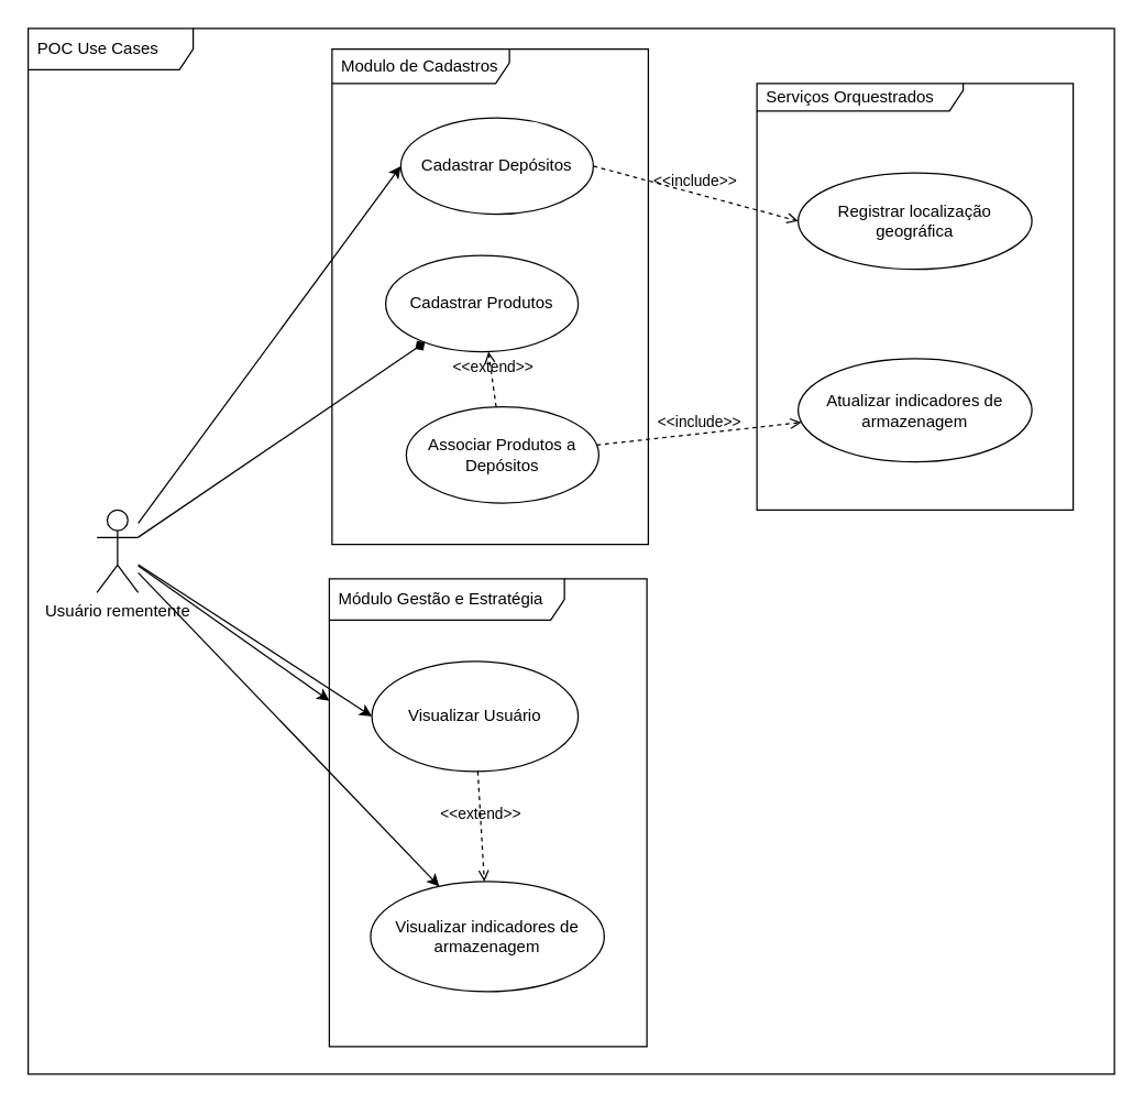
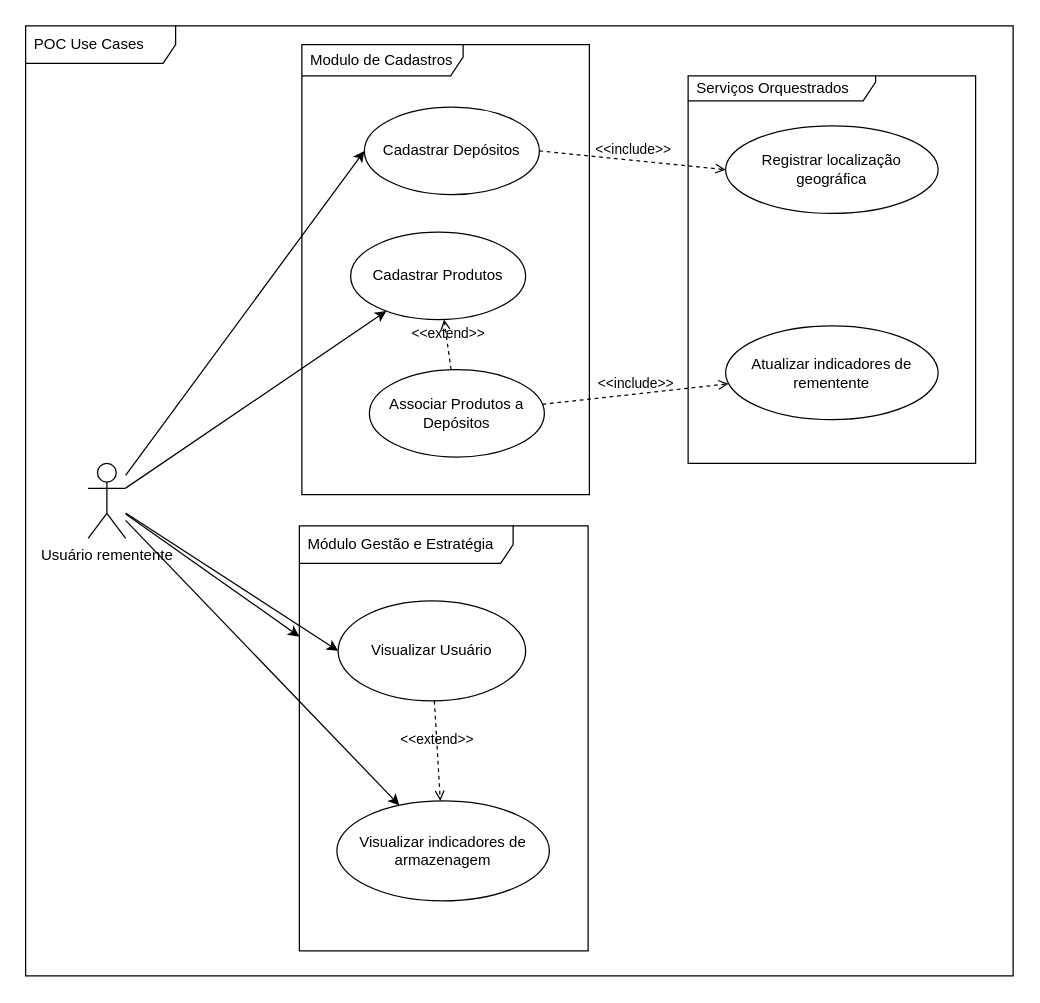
  <mxCell id="0" />
  <mxCell id="1" parent="0" />
  <mxCell id="2" value="" style="group" vertex="1" connectable="0" parent="1"><mxGeometry x="20" y="20" width="790" height="760" as="geometry" /></mxCell>
  <mxCell id="3" value="POC Use Cases" style="shape=umlFrame;whiteSpace=wrap;html=1;width=120;height=30;boundedLbl=1;verticalAlign=middle;align=left;spacingLeft=5;" parent="2" vertex="1"><mxGeometry width="790" height="760" as="geometry" /></mxCell>
  <mxCell id="4" value="Módulo Gestão e Estratégia" style="shape=umlFrame;whiteSpace=wrap;html=1;width=171;height=30;boundedLbl=1;verticalAlign=middle;align=left;spacingLeft=5;" vertex="1" parent="2"><mxGeometry x="219" y="400" width="231" height="340" as="geometry" /></mxCell>
  <mxCell id="5" value="Usuário rementente&lt;br&gt;&lt;br&gt;" style="shape=umlActor;verticalLabelPosition=bottom;verticalAlign=top;html=1;" parent="2" vertex="1"><mxGeometry x="50" y="350" width="30" height="60" as="geometry" /></mxCell>
  <mxCell id="6" value="Visualizar Usuário" style="ellipse;whiteSpace=wrap;html=1;" parent="2" vertex="1"><mxGeometry x="250" y="460" width="150" height="80" as="geometry" /></mxCell>
  <mxCell id="7" style="edgeStyle=none;rounded=0;orthogonalLoop=1;jettySize=auto;html=1;entryX=0;entryY=0.5;entryDx=0;entryDy=0;" parent="2" source="5" target="6" edge="1"><mxGeometry relative="1" as="geometry" /></mxCell>
  <mxCell id="8" value="&amp;lt;&amp;lt;extend&amp;gt;&amp;gt;" style="html=1;verticalAlign=bottom;labelBackgroundColor=none;endArrow=open;endFill=0;dashed=1;rounded=0;" parent="2" source="6" target="9" edge="1"><mxGeometry width="160" relative="1" as="geometry"><mxPoint x="374" y="630" as="sourcePoint" /><mxPoint x="534" y="630" as="targetPoint" /></mxGeometry></mxCell>
  <mxCell id="9" value="Visualizar indicadores de armazenagem" style="ellipse;whiteSpace=wrap;html=1;" parent="2" vertex="1"><mxGeometry x="249" y="620" width="170" height="80" as="geometry" /></mxCell>
  <mxCell id="10" style="edgeStyle=none;rounded=0;orthogonalLoop=1;jettySize=auto;html=1;" edge="1" parent="2" source="5" target="9"><mxGeometry relative="1" as="geometry" /></mxCell>
  <mxCell id="11" value="" style="group" vertex="1" connectable="0" parent="2"><mxGeometry x="240" y="15" width="230" height="360" as="geometry" /></mxCell>
  <mxCell id="12" value="" style="group" vertex="1" connectable="0" parent="11"><mxGeometry x="-19" width="230" height="360" as="geometry" /></mxCell>
  <mxCell id="13" value="" style="group" vertex="1" connectable="0" parent="12"><mxGeometry width="230" height="360" as="geometry" /></mxCell>
  <mxCell id="14" value="Modulo de Cadastros" style="shape=umlFrame;whiteSpace=wrap;html=1;width=129;height=25;boundedLbl=1;verticalAlign=middle;align=left;spacingLeft=5;" vertex="1" parent="13"><mxGeometry width="230" height="360" as="geometry" /></mxCell>
  <mxCell id="15" value="Cadastrar Depósitos" style="ellipse;whiteSpace=wrap;html=1;" parent="13" vertex="1"><mxGeometry x="50" y="50" width="140" height="70" as="geometry" /></mxCell>
  <mxCell id="16" value="Cadastrar Produtos" style="ellipse;whiteSpace=wrap;html=1;" parent="13" vertex="1"><mxGeometry x="39" y="150" width="140" height="70" as="geometry" /></mxCell>
  <mxCell id="17" value="Associar Produtos a Depósitos" style="ellipse;whiteSpace=wrap;html=1;" parent="13" vertex="1"><mxGeometry x="54" y="260" width="140" height="70" as="geometry" /></mxCell>
  <mxCell id="18" value="&amp;lt;&amp;lt;extend&amp;gt;&amp;gt;" style="html=1;verticalAlign=bottom;labelBackgroundColor=none;endArrow=open;endFill=0;dashed=1;rounded=0;" parent="13" source="17" target="16" edge="1"><mxGeometry width="160" relative="1" as="geometry"><mxPoint x="468.832" y="702.673" as="sourcePoint" /><mxPoint x="554.32" y="706.534" as="targetPoint" /></mxGeometry></mxCell>
  <mxCell id="19" style="rounded=0;orthogonalLoop=1;jettySize=auto;html=1;entryX=0;entryY=0.5;entryDx=0;entryDy=0;" parent="2" source="5" target="15" edge="1"><mxGeometry relative="1" as="geometry"><mxPoint x="50" y="490" as="sourcePoint" /></mxGeometry></mxCell>
- <mxCell id="20" style="rounded=0;orthogonalLoop=1;jettySize=auto;html=1;endArrow=diamond;" edge="1" parent="2" source="5" target="16"><mxGeometry relative="1" as="geometry" /></mxCell>
+ <mxCell id="20" style="rounded=0;orthogonalLoop=1;jettySize=auto;html=1;" edge="1" parent="2" source="5" target="16"><mxGeometry relative="1" as="geometry" /></mxCell>
  <mxCell id="21" style="rounded=0;orthogonalLoop=1;jettySize=auto;html=1;" parent="2" source="5" target="4" edge="1"><mxGeometry relative="1" as="geometry" /></mxCell>
  <mxCell id="22" value="" style="group" vertex="1" connectable="0" parent="2"><mxGeometry x="530" y="40" width="230" height="310" as="geometry" /></mxCell>
  <mxCell id="23" value="Serviços Orquestrados" style="shape=umlFrame;whiteSpace=wrap;html=1;width=150;height=20;boundedLbl=1;verticalAlign=middle;align=left;spacingLeft=5;" vertex="1" parent="22"><mxGeometry width="230" height="310" as="geometry" /></mxCell>
- <mxCell id="24" value="Registrar localização geográfica" style="ellipse;whiteSpace=wrap;html=1;" parent="22" vertex="1"><mxGeometry x="30" y="65" width="170" height="70" as="geometry" /></mxCell>
- <mxCell id="25" value="Atualizar indicadores de armazenagem" style="ellipse;whiteSpace=wrap;html=1;" parent="22" vertex="1"><mxGeometry x="30" y="200" width="170" height="75" as="geometry" /></mxCell>
+ <mxCell id="24" value="Registrar localização geográfica" style="ellipse;whiteSpace=wrap;html=1;" parent="22" vertex="1"><mxGeometry x="30" y="40" width="170" height="70" as="geometry" /></mxCell>
+ <mxCell id="25" value="Atualizar indicadores de rementente" style="ellipse;whiteSpace=wrap;html=1;" parent="22" vertex="1"><mxGeometry x="30" y="200" width="170" height="75" as="geometry" /></mxCell>
  <mxCell id="26" value="&amp;lt;&amp;lt;include&amp;gt;&amp;gt;" style="html=1;verticalAlign=bottom;labelBackgroundColor=none;endArrow=open;endFill=0;dashed=1;rounded=0;exitX=1;exitY=0.5;exitDx=0;exitDy=0;entryX=0;entryY=0.5;entryDx=0;entryDy=0;" parent="2" source="15" target="24" edge="1"><mxGeometry width="160" relative="1" as="geometry"><mxPoint x="310" y="280" as="sourcePoint" /><mxPoint x="470" y="280" as="targetPoint" /></mxGeometry></mxCell>
  <mxCell id="27" value="&amp;lt;&amp;lt;include&amp;gt;&amp;gt;" style="html=1;verticalAlign=bottom;labelBackgroundColor=none;endArrow=open;endFill=0;dashed=1;rounded=0;" parent="2" source="17" target="25" edge="1"><mxGeometry width="160" relative="1" as="geometry"><mxPoint x="374" y="410" as="sourcePoint" /><mxPoint x="480" y="380" as="targetPoint" /></mxGeometry></mxCell>
